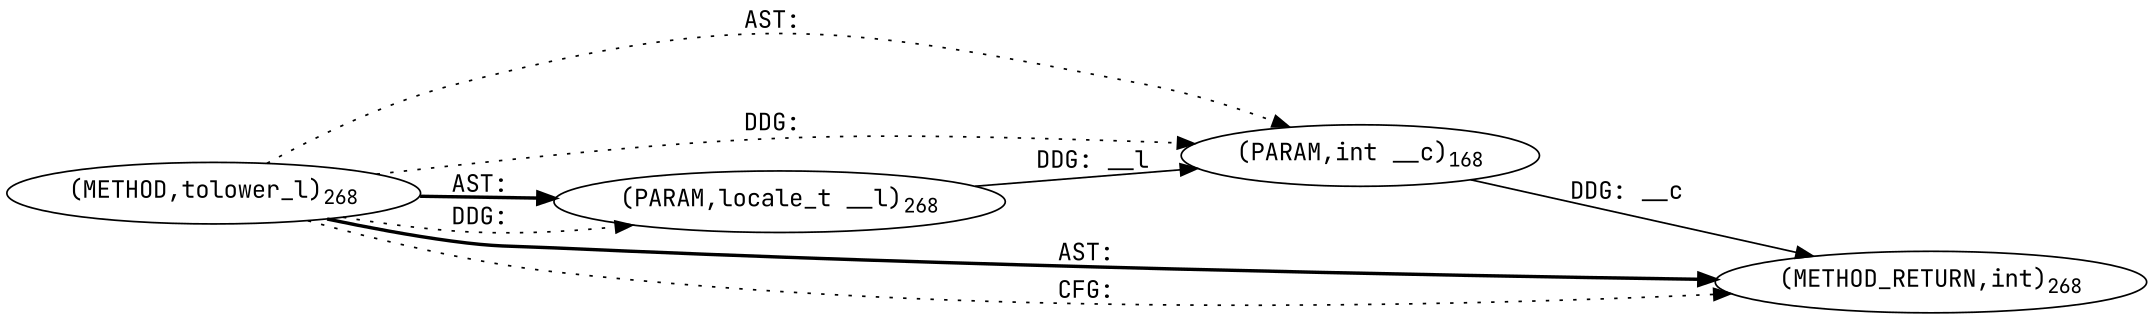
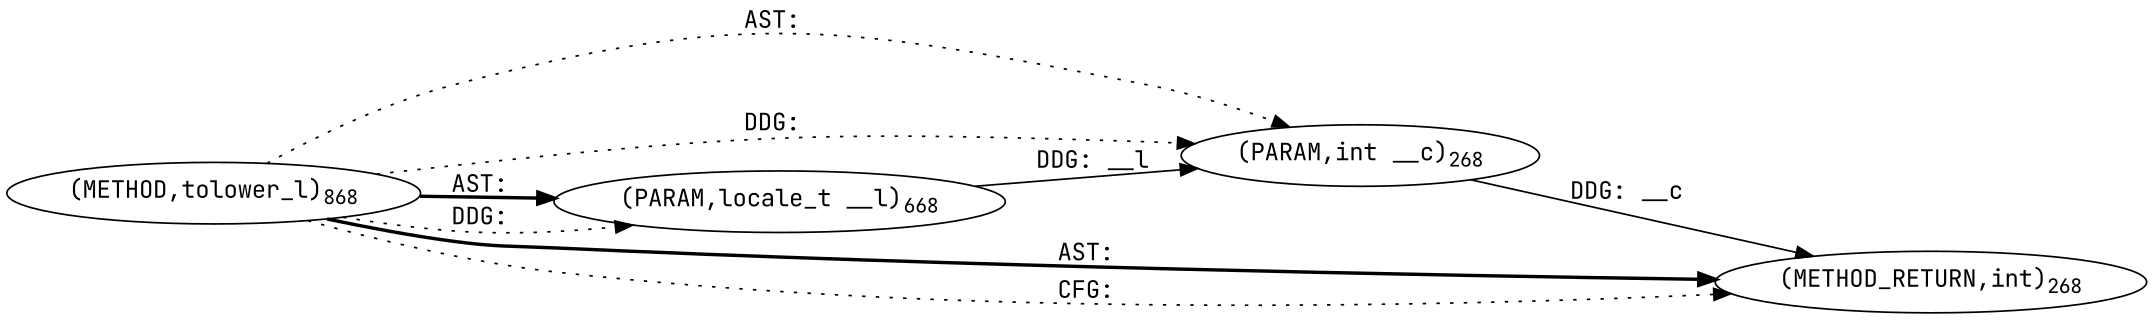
  digraph {
    fontname="JetBrains Mono"
    rankdir=LR
    node [fontname="JetBrains Mono"]
    edge [fontname="JetBrains Mono" style=dotted]
-   n1 [label=<(METHOD,tolower_l)<SUB>268</SUB>>]
-   n2 [label=<(PARAM,int __c)<SUB>168</SUB>>]
-   n3 [label=<(PARAM,locale_t __l)<SUB>268</SUB>>]
+   n1 [label=<(METHOD,tolower_l)<SUB>868</SUB>>]
+   n2 [label=<(PARAM,int __c)<SUB>268</SUB>>]
+   n3 [label=<(PARAM,locale_t __l)<SUB>668</SUB>>]
    n4 [label=<(METHOD_RETURN,int)<SUB>268</SUB>>]
    n1 -> n2 [label="AST: "]
    n1 -> n2 [label="DDG: "]
    n1 -> n3 [label="AST: " style=bold]
    n1 -> n3 [label="DDG: "]
    n1 -> n4 [label="AST: " style=bold]
    n1 -> n4 [label="CFG: "]
    n2 -> n4 [label="DDG: __c" style=solid]
    n3 -> n2 [label="DDG: __l" style=solid]
  }
